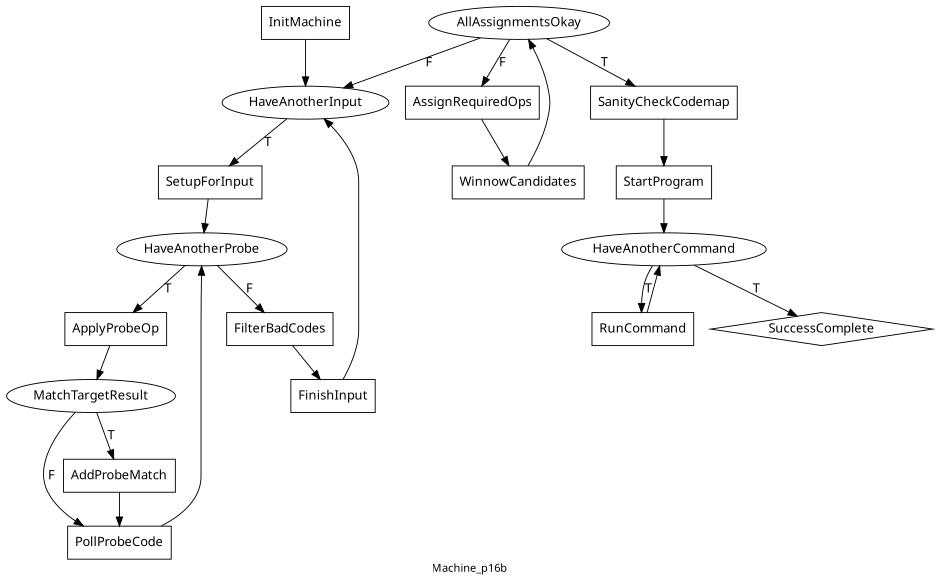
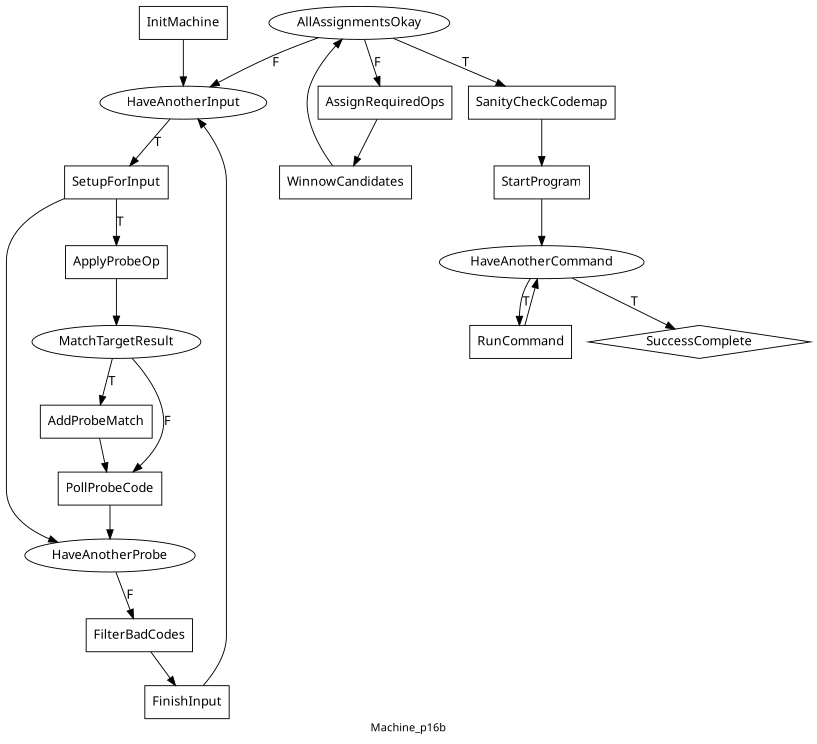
  digraph {
    fontname="Noto Sans"
    fontsize=12
    label=Machine_p16b
    node [fontname="Noto Sans" shape=box]
    edge [fontname="Noto Sans"]
    HaveAnotherInput [shape=ellipse]
    InitMachine
    SetupForInput
    HaveAnotherProbe [shape=ellipse]
    ApplyProbeOp
    FilterBadCodes
    MatchTargetResult [shape=ellipse]
    AddProbeMatch
    PollProbeCode
    FinishInput
    AssignRequiredOps
    WinnowCandidates
    AllAssignmentsOkay [shape=ellipse]
    SanityCheckCodemap
    StartProgram
    HaveAnotherCommand [shape=ellipse]
    RunCommand
    SuccessComplete [shape=diamond]
    HaveAnotherInput -> SetupForInput [label=T]
    InitMachine -> HaveAnotherInput
    SetupForInput -> HaveAnotherProbe
-   HaveAnotherProbe -> ApplyProbeOp [label=T]
+   SetupForInput -> ApplyProbeOp [label=T]
    HaveAnotherProbe -> FilterBadCodes [label=F]
    ApplyProbeOp -> MatchTargetResult
    FilterBadCodes -> FinishInput
    MatchTargetResult -> AddProbeMatch [label=T]
    MatchTargetResult -> PollProbeCode [label=F]
    AddProbeMatch -> PollProbeCode
    PollProbeCode -> HaveAnotherProbe
    FinishInput -> HaveAnotherInput
    AssignRequiredOps -> WinnowCandidates
    WinnowCandidates -> AllAssignmentsOkay
    AllAssignmentsOkay -> HaveAnotherInput [label=F]
    AllAssignmentsOkay -> AssignRequiredOps [label=F]
    AllAssignmentsOkay -> SanityCheckCodemap [label=T]
    SanityCheckCodemap -> StartProgram
    StartProgram -> HaveAnotherCommand
    HaveAnotherCommand -> RunCommand [label=T]
    HaveAnotherCommand -> SuccessComplete [label=T]
    RunCommand -> HaveAnotherCommand
  }
